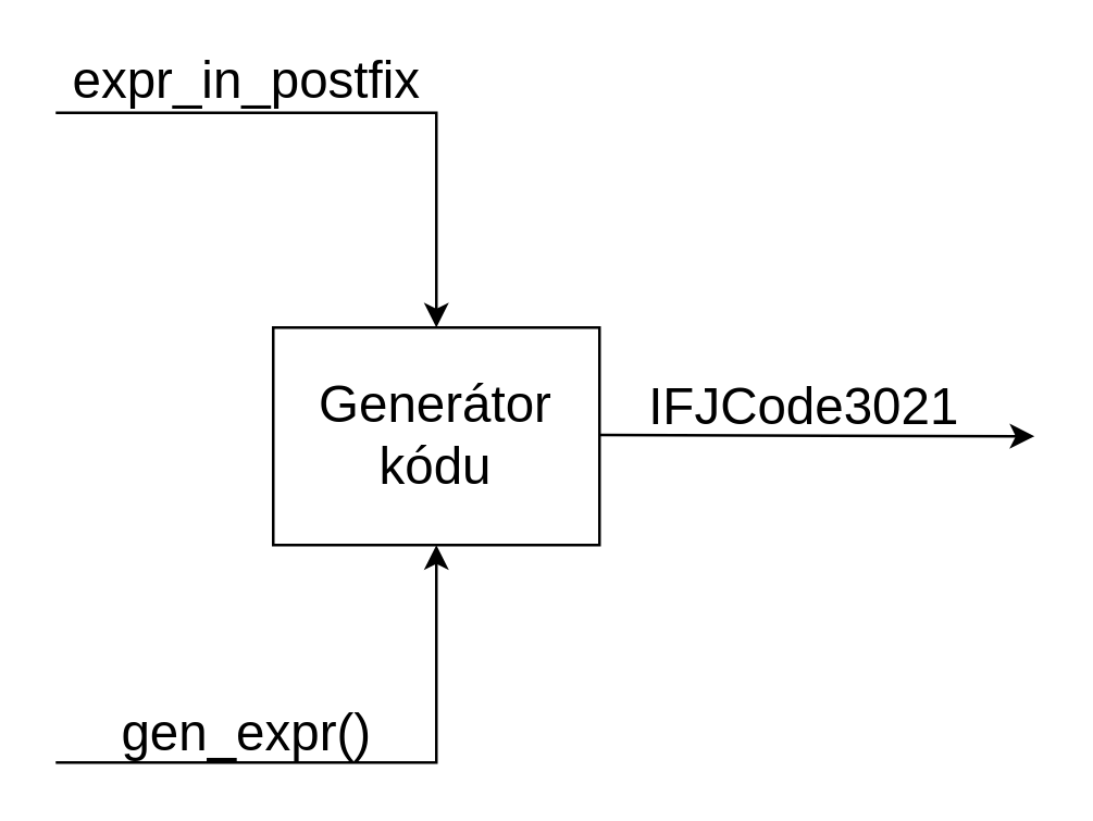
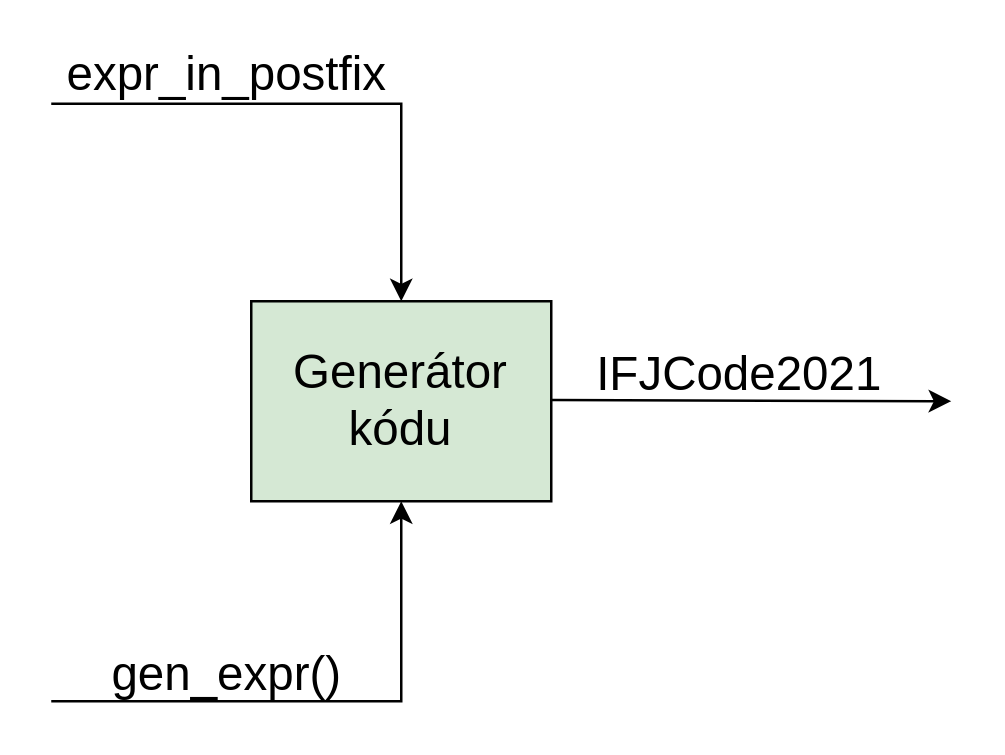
  <mxCell id="0" />
  <mxCell id="1" parent="0" />
- <mxCell id="2" value="&lt;font style=&quot;font-size: 19px&quot;&gt;Generátor kódu&lt;/font&gt;" style="rounded=0;whiteSpace=wrap;html=1;" parent="1" vertex="1"><mxGeometry x="100" y="120" width="120" height="80" as="geometry" /></mxCell>
+ <mxCell id="2" value="&lt;font style=&quot;font-size: 19px&quot;&gt;Generátor kódu&lt;/font&gt;" style="rounded=0;whiteSpace=wrap;html=1;fillColor=#d5e8d4;" parent="1" vertex="1"><mxGeometry x="100" y="120" width="120" height="80" as="geometry" /></mxCell>
  <mxCell id="3" value="&lt;font style=&quot;font-size: 19px&quot;&gt;expr_in_postfix&lt;/font&gt;" style="text;html=1;align=center;verticalAlign=middle;resizable=0;points=[];autosize=1;strokeColor=none;fillColor=none;strokeWidth=1;rotation=0;" parent="1" vertex="1"><mxGeometry x="20" y="20" width="140" height="20" as="geometry" /></mxCell>
  <mxCell id="4" value="&lt;font style=&quot;font-size: 19px&quot;&gt;gen_expr()&lt;/font&gt;" style="text;html=1;align=center;verticalAlign=middle;resizable=0;points=[];autosize=1;strokeColor=none;fillColor=none;" parent="1" vertex="1"><mxGeometry x="35" y="260" width="110" height="20" as="geometry" /></mxCell>
  <mxCell id="5" value="" style="endArrow=classic;html=1;rounded=0;fontSize=19;exitX=1;exitY=0.25;exitDx=0;exitDy=0;" parent="1" edge="1"><mxGeometry width="50" height="50" relative="1" as="geometry"><mxPoint x="220" y="159.5" as="sourcePoint" /><mxPoint x="380" y="160" as="targetPoint" /></mxGeometry></mxCell>
- <mxCell id="6" value="IFJCode3021" style="text;html=1;align=center;verticalAlign=middle;resizable=0;points=[];autosize=1;strokeColor=none;fillColor=none;fontSize=19;" parent="1" vertex="1"><mxGeometry x="230" y="135" width="130" height="30" as="geometry" /></mxCell>
+ <mxCell id="6" value="IFJCode2021" style="text;html=1;align=center;verticalAlign=middle;resizable=0;points=[];autosize=1;strokeColor=none;fillColor=none;fontSize=19;" parent="1" vertex="1"><mxGeometry x="230" y="135" width="130" height="30" as="geometry" /></mxCell>
  <mxCell id="7" value="" style="endArrow=classic;html=1;rounded=0;fontSize=19;entryX=0.5;entryY=1;entryDx=0;entryDy=0;" edge="1" parent="1" target="2"><mxGeometry width="50" height="50" relative="1" as="geometry"><mxPoint x="20" y="280" as="sourcePoint" /><mxPoint x="-10" y="340" as="targetPoint" /><Array as="points"><mxPoint x="160" y="280" /></Array></mxGeometry></mxCell>
  <mxCell id="8" value="" style="endArrow=classic;html=1;rounded=0;fontSize=19;entryX=0.5;entryY=0;entryDx=0;entryDy=0;" edge="1" parent="1" target="2"><mxGeometry width="50" height="50" relative="1" as="geometry"><mxPoint x="20" y="41" as="sourcePoint" /><mxPoint x="300" y="40" as="targetPoint" /><Array as="points"><mxPoint x="160" y="41" /></Array></mxGeometry></mxCell>
